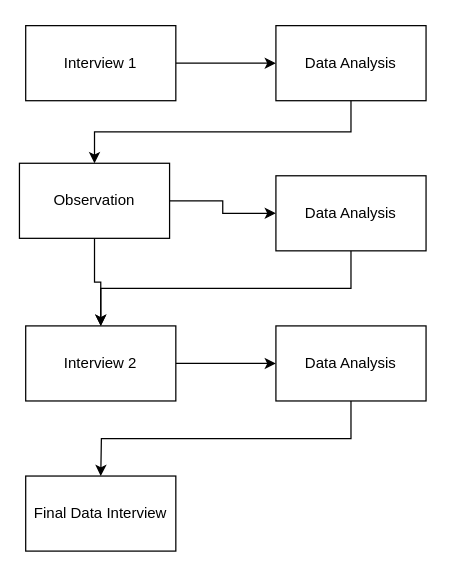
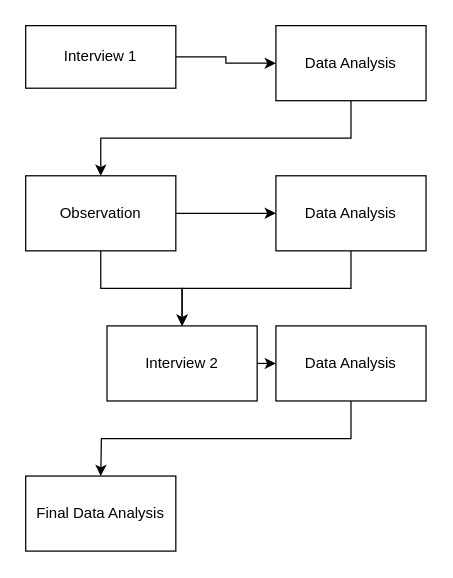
  <mxCell id="0" />
  <mxCell id="1" parent="0" />
  <mxCell id="2" style="edgeStyle=orthogonalEdgeStyle;rounded=0;orthogonalLoop=1;jettySize=auto;html=1;exitX=1;exitY=0.5;exitDx=0;exitDy=0;entryX=0;entryY=0.5;entryDx=0;entryDy=0;" edge="1" parent="1" source="3" target="5"><mxGeometry relative="1" as="geometry" /></mxCell>
- <mxCell id="3" value="Interview 1" style="rounded=0;whiteSpace=wrap;html=1;" vertex="1" parent="1"><mxGeometry x="20" y="20" width="120" height="60" as="geometry" /></mxCell>
+ <mxCell id="3" value="Interview 1" style="rounded=0;whiteSpace=wrap;html=1;" vertex="1" parent="1"><mxGeometry x="20" y="20" width="120" height="50" as="geometry" /></mxCell>
  <mxCell id="4" style="edgeStyle=orthogonalEdgeStyle;rounded=0;orthogonalLoop=1;jettySize=auto;html=1;exitX=0.5;exitY=1;exitDx=0;exitDy=0;entryX=0.5;entryY=0;entryDx=0;entryDy=0;" edge="1" parent="1" source="5" target="8"><mxGeometry relative="1" as="geometry" /></mxCell>
  <mxCell id="5" value="Data Analysis" style="rounded=0;whiteSpace=wrap;html=1;" vertex="1" parent="1"><mxGeometry x="220" y="20" width="120" height="60" as="geometry" /></mxCell>
  <mxCell id="6" style="edgeStyle=orthogonalEdgeStyle;rounded=0;orthogonalLoop=1;jettySize=auto;html=1;exitX=0.5;exitY=1;exitDx=0;exitDy=0;entryX=0.5;entryY=0;entryDx=0;entryDy=0;" edge="1" parent="1" source="8" target="12"><mxGeometry relative="1" as="geometry" /></mxCell>
  <mxCell id="7" style="edgeStyle=orthogonalEdgeStyle;rounded=0;orthogonalLoop=1;jettySize=auto;html=1;exitX=1;exitY=0.5;exitDx=0;exitDy=0;entryX=0;entryY=0.5;entryDx=0;entryDy=0;" edge="1" parent="1" source="8" target="10"><mxGeometry relative="1" as="geometry" /></mxCell>
- <mxCell id="8" value="Observation" style="rounded=0;whiteSpace=wrap;html=1;" vertex="1" parent="1"><mxGeometry x="15" y="130" width="120" height="60" as="geometry" /></mxCell>
+ <mxCell id="8" value="Observation" style="rounded=0;whiteSpace=wrap;html=1;" vertex="1" parent="1"><mxGeometry x="20" y="140" width="120" height="60" as="geometry" /></mxCell>
  <mxCell id="9" style="edgeStyle=orthogonalEdgeStyle;rounded=0;orthogonalLoop=1;jettySize=auto;html=1;exitX=0.5;exitY=1;exitDx=0;exitDy=0;entryX=0.5;entryY=0;entryDx=0;entryDy=0;" edge="1" parent="1" source="10" target="12"><mxGeometry relative="1" as="geometry" /></mxCell>
  <mxCell id="10" value="Data Analysis" style="rounded=0;whiteSpace=wrap;html=1;" vertex="1" parent="1"><mxGeometry x="220" y="140" width="120" height="60" as="geometry" /></mxCell>
  <mxCell id="11" style="edgeStyle=orthogonalEdgeStyle;rounded=0;orthogonalLoop=1;jettySize=auto;html=1;exitX=1;exitY=0.5;exitDx=0;exitDy=0;entryX=0;entryY=0.5;entryDx=0;entryDy=0;" edge="1" parent="1" source="12" target="14"><mxGeometry relative="1" as="geometry" /></mxCell>
- <mxCell id="12" value="Interview 2" style="rounded=0;whiteSpace=wrap;html=1;" vertex="1" parent="1"><mxGeometry x="20" y="260" width="120" height="60" as="geometry" /></mxCell>
+ <mxCell id="12" value="Interview 2" style="rounded=0;whiteSpace=wrap;html=1;" vertex="1" parent="1"><mxGeometry x="85" y="260" width="120" height="60" as="geometry" /></mxCell>
  <mxCell id="13" style="edgeStyle=orthogonalEdgeStyle;rounded=0;orthogonalLoop=1;jettySize=auto;html=1;exitX=0.5;exitY=1;exitDx=0;exitDy=0;" edge="1" parent="1" source="14"><mxGeometry relative="1" as="geometry"><mxPoint x="80" y="380" as="targetPoint" /></mxGeometry></mxCell>
  <mxCell id="14" value="Data Analysis" style="rounded=0;whiteSpace=wrap;html=1;" vertex="1" parent="1"><mxGeometry x="220" y="260" width="120" height="60" as="geometry" /></mxCell>
- <mxCell id="15" value="Final Data Interview" style="rounded=0;whiteSpace=wrap;html=1;" vertex="1" parent="1"><mxGeometry x="20" y="380" width="120" height="60" as="geometry" /></mxCell>
+ <mxCell id="15" value="Final Data Analysis" style="rounded=0;whiteSpace=wrap;html=1;" vertex="1" parent="1"><mxGeometry x="20" y="380" width="120" height="60" as="geometry" /></mxCell>
